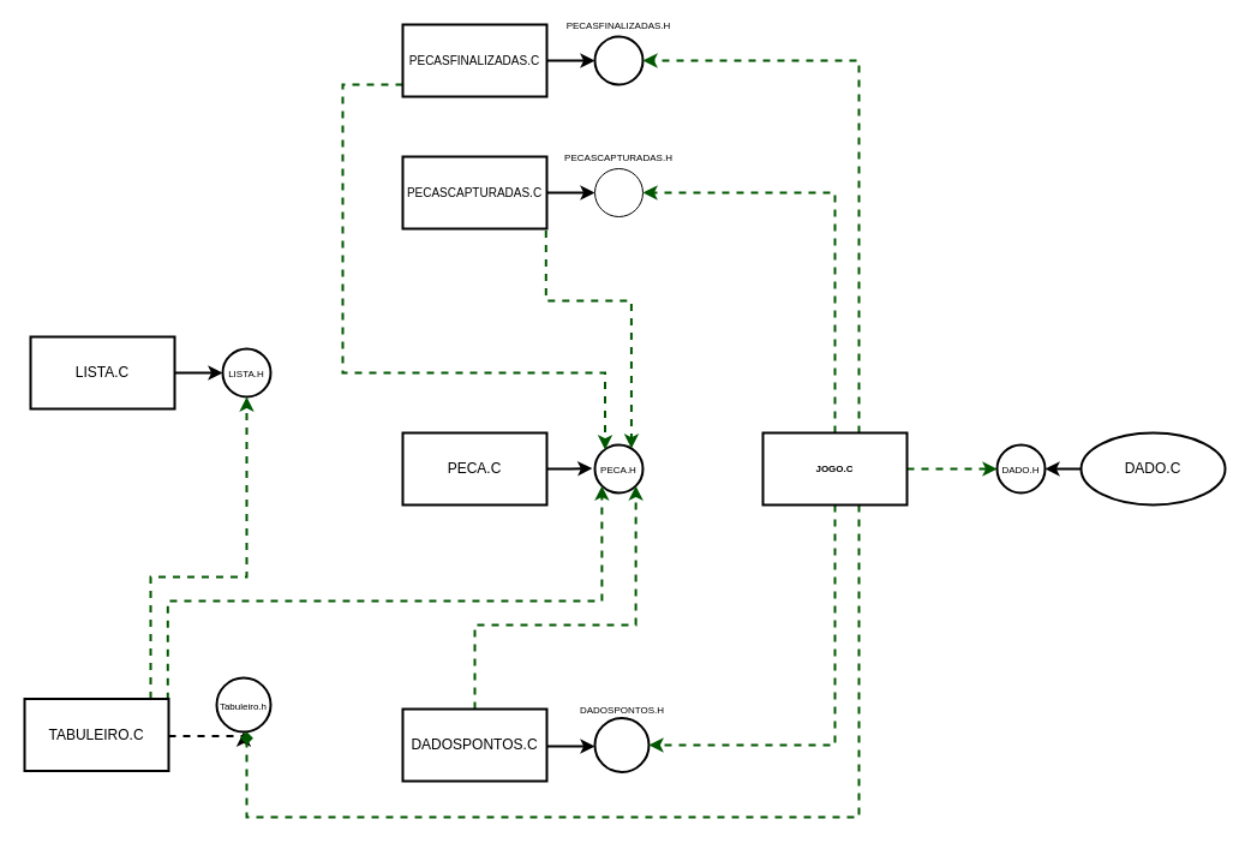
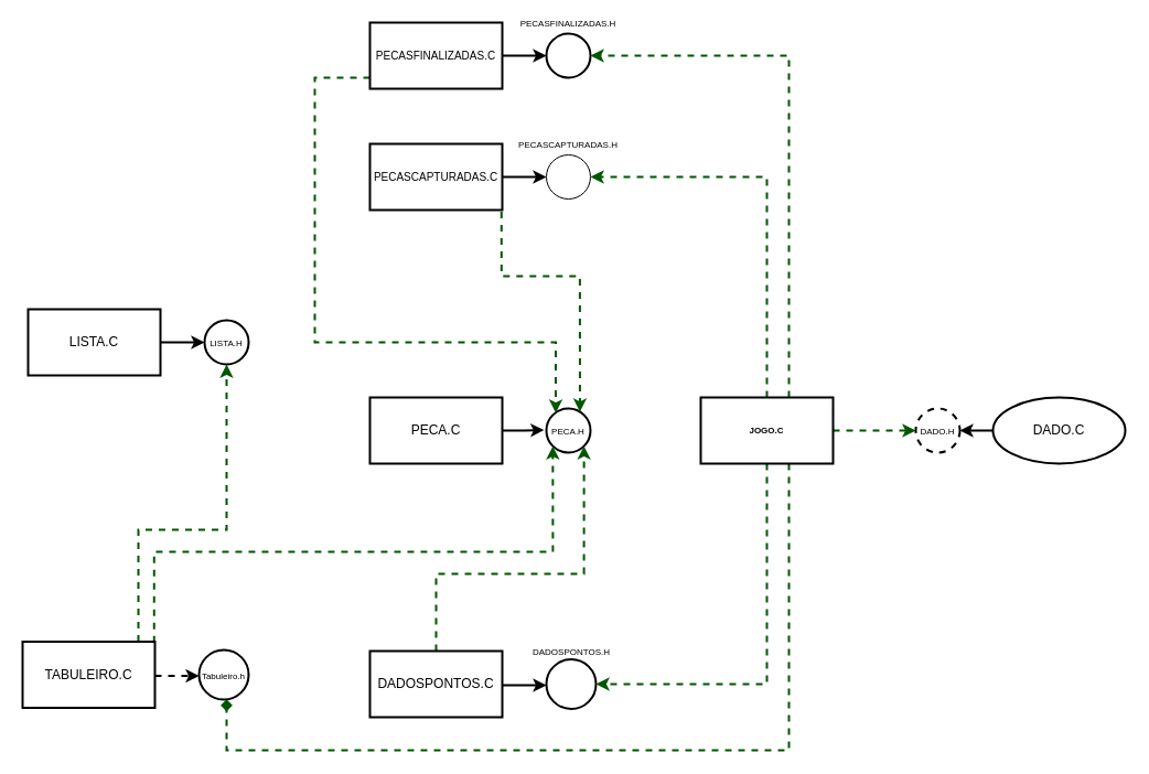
  <mxCell id="0" />
  <mxCell id="1" parent="0" />
  <mxCell id="2" style="edgeStyle=orthogonalEdgeStyle;rounded=0;orthogonalLoop=1;jettySize=auto;html=1;entryX=-0.054;entryY=0.489;entryDx=0;entryDy=0;entryPerimeter=0;strokeWidth=2;" edge="1" parent="1" source="3" target="4"><mxGeometry relative="1" as="geometry"><mxPoint x="485" y="390" as="targetPoint" /></mxGeometry></mxCell>
  <mxCell id="3" value="PECA.C" style="rounded=0;whiteSpace=wrap;html=1;strokeWidth=2;" vertex="1" parent="1"><mxGeometry x="335" y="360" width="120" height="60" as="geometry" /></mxCell>
  <mxCell id="4" value="&lt;font style=&quot;font-size: 8px&quot;&gt;PECA.H&lt;/font&gt;" style="ellipse;whiteSpace=wrap;html=1;aspect=fixed;strokeWidth=2;" vertex="1" parent="1"><mxGeometry x="495" y="370" width="40" height="40" as="geometry" /></mxCell>
  <mxCell id="5" style="edgeStyle=orthogonalEdgeStyle;rounded=0;orthogonalLoop=1;jettySize=auto;html=1;strokeWidth=2;" edge="1" parent="1" source="6" target="7"><mxGeometry relative="1" as="geometry" /></mxCell>
  <mxCell id="6" value="LISTA.C" style="rounded=0;whiteSpace=wrap;html=1;strokeWidth=2;" vertex="1" parent="1"><mxGeometry x="25" y="280" width="120" height="60" as="geometry" /></mxCell>
  <mxCell id="7" value="&lt;font style=&quot;font-size: 8px&quot;&gt;LISTA.H&lt;/font&gt;&lt;br&gt;" style="ellipse;whiteSpace=wrap;html=1;aspect=fixed;strokeWidth=2;" vertex="1" parent="1"><mxGeometry x="185" y="290" width="40" height="40" as="geometry" /></mxCell>
  <mxCell id="8" style="edgeStyle=orthogonalEdgeStyle;rounded=0;orthogonalLoop=1;jettySize=auto;html=1;strokeWidth=2;dashed=1;" edge="1" parent="1" source="11" target="12"><mxGeometry relative="1" as="geometry"><Array as="points"><mxPoint x="170" y="612.5" /><mxPoint x="170" y="612.5" /></Array></mxGeometry></mxCell>
  <mxCell id="9" style="edgeStyle=orthogonalEdgeStyle;rounded=0;orthogonalLoop=1;jettySize=auto;html=1;entryX=0.5;entryY=1;entryDx=0;entryDy=0;dashed=1;fontSize=8;strokeWidth=2;fillColor=#008a00;strokeColor=#005700;" edge="1" parent="1" source="11" target="7"><mxGeometry relative="1" as="geometry"><Array as="points"><mxPoint x="125" y="480" /><mxPoint x="205" y="480" /></Array></mxGeometry></mxCell>
  <mxCell id="10" style="edgeStyle=orthogonalEdgeStyle;rounded=0;orthogonalLoop=1;jettySize=auto;html=1;dashed=1;fontSize=8;exitX=0.994;exitY=0.014;exitDx=0;exitDy=0;exitPerimeter=0;entryX=0;entryY=1;entryDx=0;entryDy=0;strokeWidth=2;fillColor=#008a00;strokeColor=#005700;" edge="1" parent="1" source="11" target="4"><mxGeometry relative="1" as="geometry"><mxPoint x="501" y="410" as="targetPoint" /><Array as="points"><mxPoint x="139" y="500" /><mxPoint x="501" y="500" /></Array></mxGeometry></mxCell>
  <mxCell id="11" value="TABULEIRO.C" style="rounded=0;whiteSpace=wrap;html=1;strokeWidth=2;" vertex="1" parent="1"><mxGeometry x="20" y="581.5" width="120" height="60" as="geometry" /></mxCell>
- <mxCell id="12" value="&lt;font style=&quot;font-size: 8px&quot;&gt;Tabuleiro.h&lt;/font&gt;&lt;br&gt;" style="ellipse;whiteSpace=wrap;html=1;aspect=fixed;strokeWidth=2;" vertex="1" parent="1"><mxGeometry x="180" y="564" width="45" height="45" as="geometry" /></mxCell>
+ <mxCell id="12" value="&lt;font style=&quot;font-size: 8px&quot;&gt;Tabuleiro.h&lt;/font&gt;&lt;br&gt;" style="ellipse;whiteSpace=wrap;html=1;aspect=fixed;strokeWidth=2;" vertex="1" parent="1"><mxGeometry x="180" y="589" width="45" height="45" as="geometry" /></mxCell>
  <mxCell id="13" style="edgeStyle=orthogonalEdgeStyle;rounded=0;orthogonalLoop=1;jettySize=auto;html=1;strokeWidth=2;" edge="1" parent="1" source="15" target="16"><mxGeometry relative="1" as="geometry"><Array as="points"><mxPoint x="485" y="621" /><mxPoint x="485" y="621" /></Array></mxGeometry></mxCell>
  <mxCell id="14" style="edgeStyle=orthogonalEdgeStyle;rounded=0;orthogonalLoop=1;jettySize=auto;html=1;dashed=1;fontSize=8;entryX=1;entryY=1;entryDx=0;entryDy=0;strokeWidth=2;fillColor=#008a00;strokeColor=#005700;" edge="1" parent="1" source="15" target="4"><mxGeometry relative="1" as="geometry"><mxPoint x="529" y="410" as="targetPoint" /><Array as="points"><mxPoint x="395" y="520" /><mxPoint x="529" y="520" /></Array></mxGeometry></mxCell>
  <mxCell id="15" value="DADOSPONTOS.C" style="rounded=0;whiteSpace=wrap;html=1;strokeWidth=2;" vertex="1" parent="1"><mxGeometry x="335" y="590" width="120" height="60" as="geometry" /></mxCell>
  <mxCell id="16" value="" style="ellipse;whiteSpace=wrap;html=1;aspect=fixed;strokeWidth=2;" vertex="1" parent="1"><mxGeometry x="495" y="597.5" width="45" height="45" as="geometry" /></mxCell>
  <mxCell id="17" style="edgeStyle=orthogonalEdgeStyle;rounded=0;orthogonalLoop=1;jettySize=auto;html=1;strokeWidth=2;" edge="1" parent="1" source="19" target="20"><mxGeometry relative="1" as="geometry" /></mxCell>
  <mxCell id="18" style="edgeStyle=orthogonalEdgeStyle;rounded=0;orthogonalLoop=1;jettySize=auto;html=1;fontSize=8;exitX=0.994;exitY=1.025;exitDx=0;exitDy=0;exitPerimeter=0;dashed=1;entryX=0.761;entryY=0.076;entryDx=0;entryDy=0;entryPerimeter=0;strokeWidth=2;fillColor=#008a00;strokeColor=#005700;" edge="1" parent="1" source="19" target="4"><mxGeometry relative="1" as="geometry"><mxPoint x="525" y="370" as="targetPoint" /><Array as="points"><mxPoint x="454" y="250" /><mxPoint x="525" y="250" /></Array></mxGeometry></mxCell>
  <mxCell id="19" value="&lt;font style=&quot;font-size: 10px&quot;&gt;PECASCAPTURADAS.C&lt;/font&gt;" style="rounded=0;whiteSpace=wrap;html=1;strokeWidth=2;" vertex="1" parent="1"><mxGeometry x="335" y="130" width="120" height="60" as="geometry" /></mxCell>
  <mxCell id="20" value="" style="ellipse;whiteSpace=wrap;html=1;aspect=fixed;" vertex="1" parent="1"><mxGeometry x="495" y="140" width="40" height="40" as="geometry" /></mxCell>
  <mxCell id="21" value="PECASCAPTURADAS.H" style="text;html=1;strokeColor=none;fillColor=none;align=center;verticalAlign=middle;whiteSpace=wrap;rounded=0;fontSize=8;" vertex="1" parent="1"><mxGeometry x="485" y="130" width="60" as="geometry" /></mxCell>
  <mxCell id="22" style="edgeStyle=orthogonalEdgeStyle;rounded=0;orthogonalLoop=1;jettySize=auto;html=1;strokeWidth=2;" edge="1" parent="1" source="24" target="25"><mxGeometry relative="1" as="geometry" /></mxCell>
  <mxCell id="23" style="edgeStyle=orthogonalEdgeStyle;rounded=0;orthogonalLoop=1;jettySize=auto;html=1;dashed=1;fontSize=8;entryX=0.213;entryY=0.1;entryDx=0;entryDy=0;entryPerimeter=0;strokeWidth=2;fillColor=#008a00;strokeColor=#005700;" edge="1" parent="1" source="24" target="4"><mxGeometry relative="1" as="geometry"><mxPoint x="515" y="370" as="targetPoint" /><Array as="points"><mxPoint y="70" x="285" /><mxPoint y="310" x="285" /><mxPoint x="503" y="310" /></Array></mxGeometry></mxCell>
  <mxCell id="24" value="&lt;font style=&quot;font-size: 10px&quot;&gt;PECASFINALIZADAS.C&lt;/font&gt;" style="rounded=0;whiteSpace=wrap;html=1;strokeWidth=2;" vertex="1" parent="1"><mxGeometry x="335" y="20" width="120" height="60" as="geometry" /></mxCell>
  <mxCell id="25" value="" style="ellipse;whiteSpace=wrap;html=1;aspect=fixed;strokeWidth=2;" vertex="1" parent="1"><mxGeometry x="495" y="30" width="40" height="40" as="geometry" /></mxCell>
  <mxCell id="26" value="PECASFINALIZADAS.H" style="text;html=1;strokeColor=none;fillColor=none;align=center;verticalAlign=middle;whiteSpace=wrap;rounded=0;fontSize=8;" vertex="1" parent="1"><mxGeometry x="485" y="20" width="60" as="geometry" /></mxCell>
  <mxCell id="27" style="edgeStyle=orthogonalEdgeStyle;rounded=0;orthogonalLoop=1;jettySize=auto;html=1;entryX=1;entryY=0.5;entryDx=0;entryDy=0;dashed=1;fontSize=8;strokeWidth=2;fillColor=#008a00;strokeColor=#005700;" edge="1" parent="1" source="32" target="16"><mxGeometry relative="1" as="geometry"><Array as="points"><mxPoint x="695" y="620" /></Array></mxGeometry></mxCell>
  <mxCell id="28" style="edgeStyle=orthogonalEdgeStyle;rounded=0;orthogonalLoop=1;jettySize=auto;html=1;dashed=1;fontSize=8;strokeWidth=2;fillColor=#008a00;strokeColor=#005700;endArrow=diamond;" edge="1" parent="1" source="32" target="12"><mxGeometry relative="1" as="geometry"><mxPoint x="205" y="640" as="targetPoint" /><Array as="points"><mxPoint x="715" y="680" /><mxPoint x="205" y="680" /></Array></mxGeometry></mxCell>
  <mxCell id="29" style="edgeStyle=orthogonalEdgeStyle;rounded=0;orthogonalLoop=1;jettySize=auto;html=1;entryX=1;entryY=0.5;entryDx=0;entryDy=0;dashed=1;fontSize=8;strokeWidth=2;fillColor=#008a00;strokeColor=#005700;" edge="1" parent="1" source="32" target="20"><mxGeometry relative="1" as="geometry"><Array as="points"><mxPoint x="695" y="160" /></Array></mxGeometry></mxCell>
  <mxCell id="30" style="edgeStyle=orthogonalEdgeStyle;rounded=0;orthogonalLoop=1;jettySize=auto;html=1;entryX=1;entryY=0.5;entryDx=0;entryDy=0;dashed=1;fontSize=8;strokeWidth=2;fillColor=#008a00;strokeColor=#005700;" edge="1" parent="1" source="32" target="25"><mxGeometry relative="1" as="geometry"><Array as="points"><mxPoint x="715" y="50" /></Array></mxGeometry></mxCell>
  <mxCell id="31" style="edgeStyle=orthogonalEdgeStyle;rounded=0;orthogonalLoop=1;jettySize=auto;html=1;entryX=0;entryY=0.5;entryDx=0;entryDy=0;dashed=1;fontSize=8;strokeWidth=2;fillColor=#008a00;strokeColor=#005700;" edge="1" parent="1" source="32" target="35"><mxGeometry relative="1" as="geometry" /></mxCell>
  <mxCell id="32" value="JOGO.C" style="rounded=0;whiteSpace=wrap;html=1;fontSize=8;fontStyle=1;strokeWidth=2;" vertex="1" parent="1"><mxGeometry x="635" y="360" width="120" height="60" as="geometry" /></mxCell>
  <mxCell id="33" style="edgeStyle=orthogonalEdgeStyle;rounded=0;orthogonalLoop=1;jettySize=auto;html=1;strokeWidth=2;" edge="1" parent="1" source="34" target="35"><mxGeometry relative="1" as="geometry" /></mxCell>
  <mxCell id="34" value="DADO.C" style="ellipse;whiteSpace=wrap;html=1;strokeWidth=2;" vertex="1" parent="1"><mxGeometry x="900" y="360" width="120" height="60" as="geometry" /></mxCell>
- <mxCell id="35" value="&lt;font style=&quot;font-size: 8px&quot;&gt;DADO.H&lt;/font&gt;&lt;br&gt;" style="ellipse;whiteSpace=wrap;html=1;aspect=fixed;strokeWidth=2;" vertex="1" parent="1"><mxGeometry x="830" y="370" width="40" height="40" as="geometry" /></mxCell>
+ <mxCell id="35" value="&lt;font style=&quot;font-size: 8px&quot;&gt;DADO.H&lt;/font&gt;&lt;br&gt;" style="ellipse;whiteSpace=wrap;html=1;aspect=fixed;strokeWidth=2;dashed=1;" vertex="1" parent="1"><mxGeometry x="830" y="370" width="40" height="40" as="geometry" /></mxCell>
  <mxCell id="36" value="DADOSPONTOS.H&lt;br&gt;" style="text;html=1;strokeColor=none;fillColor=none;align=center;verticalAlign=middle;whiteSpace=wrap;rounded=0;fontSize=8;" vertex="1" parent="1"><mxGeometry x="488" y="590" width="60" as="geometry" /></mxCell>
